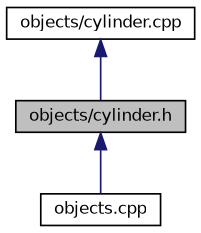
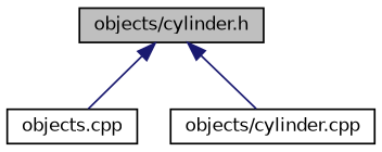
  digraph {
    node [color=black fillcolor=white fontname=Helvetica fontsize=10 shape=record style=filled]
    edge [color=midnightblue dir=back fontname=Helvetica fontsize=10 labelfontname=Helvetica labelfontsize=10 style=solid]
    n1 [fillcolor=grey75 fontcolor=black height=0.2 label="objects/cylinder.h" width=0.4]
    n2 [height=0.2 label="objects.cpp" width=0.4]
    n3 [height=0.2 label="objects/cylinder.cpp" width=0.4]
    n1 -> n2
-   n3 -> n1
+   n1 -> n3
  }
